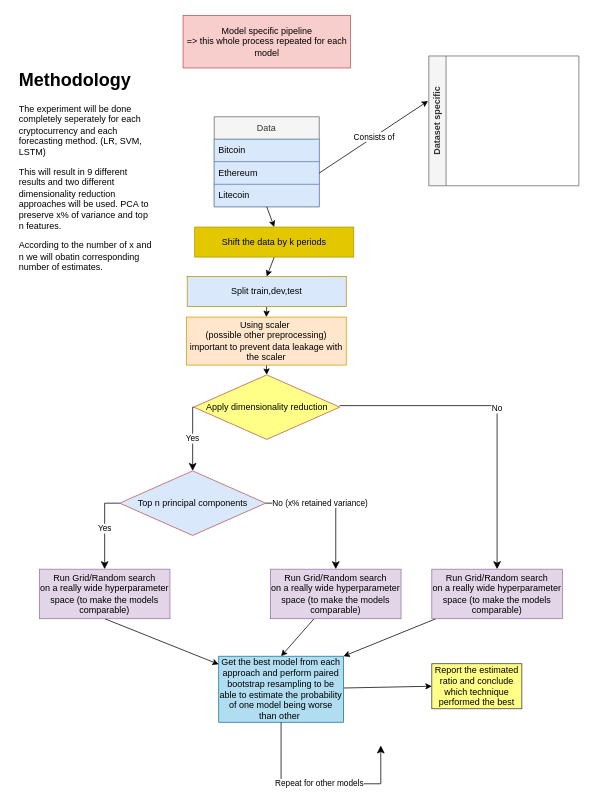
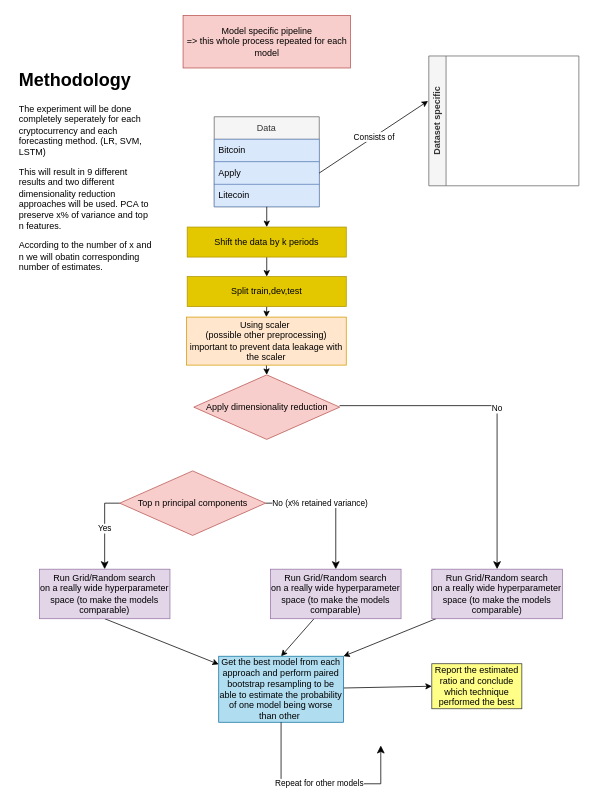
  <mxCell id="0" />
  <mxCell id="1" parent="0" />
  <mxCell id="2" value="Data" style="swimlane;fontStyle=0;childLayout=stackLayout;horizontal=1;startSize=30;horizontalStack=0;resizeParent=1;resizeParentMax=0;resizeLast=0;collapsible=1;marginBottom=0;whiteSpace=wrap;html=1;fillColor=#f5f5f5;fontColor=#333333;strokeColor=#666666;" parent="1" vertex="1"><mxGeometry x="285" y="155" width="140" height="120" as="geometry"><mxRectangle x="290" y="-1006" width="60" height="30" as="alternateBounds" /></mxGeometry></mxCell>
  <mxCell id="3" value="Bitcoin" style="text;strokeColor=#6c8ebf;fillColor=#dae8fc;align=left;verticalAlign=middle;spacingLeft=4;spacingRight=4;overflow=hidden;points=[[0,0.5],[1,0.5]];portConstraint=eastwest;rotatable=0;whiteSpace=wrap;html=1;" parent="2" vertex="1"><mxGeometry y="30" width="140" height="30" as="geometry" /></mxCell>
- <mxCell id="4" value="Ethereum&lt;span style=&quot;white-space: pre;&quot;&gt;&#09;&lt;/span&gt;" style="text;strokeColor=#6c8ebf;fillColor=#dae8fc;align=left;verticalAlign=middle;spacingLeft=4;spacingRight=4;overflow=hidden;points=[[0,0.5],[1,0.5]];portConstraint=eastwest;rotatable=0;whiteSpace=wrap;html=1;" parent="2" vertex="1"><mxGeometry y="60" width="140" height="30" as="geometry" /></mxCell>
+ <mxCell id="4" value="Apply&lt;span style=&quot;white-space: pre;&quot;&gt;&#09;&lt;/span&gt;" style="text;strokeColor=#6c8ebf;fillColor=#dae8fc;align=left;verticalAlign=middle;spacingLeft=4;spacingRight=4;overflow=hidden;points=[[0,0.5],[1,0.5]];portConstraint=eastwest;rotatable=0;whiteSpace=wrap;html=1;" parent="2" vertex="1"><mxGeometry y="60" width="140" height="30" as="geometry" /></mxCell>
  <mxCell id="5" value="Litecoin&lt;br&gt;" style="text;align=left;verticalAlign=middle;spacingLeft=4;spacingRight=4;overflow=hidden;points=[[0,0.5],[1,0.5]];portConstraint=eastwest;rotatable=0;whiteSpace=wrap;html=1;fillColor=#dae8fc;strokeColor=#6c8ebf;" parent="2" vertex="1"><mxGeometry y="90" width="140" height="30" as="geometry" /></mxCell>
  <mxCell id="6" value="Dataset specific" style="swimlane;horizontal=0;whiteSpace=wrap;html=1;fillColor=#f5f5f5;fontColor=#333333;strokeColor=#666666;" parent="1" vertex="1"><mxGeometry x="571" y="74" width="200" height="173" as="geometry" /></mxCell>
  <mxCell id="7" value="Consists of" style="edgeStyle=none;html=1;exitX=1;exitY=0.5;exitDx=0;exitDy=0;" parent="1" source="4" edge="1"><mxGeometry relative="1" as="geometry"><mxPoint x="570" y="134" as="targetPoint" /></mxGeometry></mxCell>
  <mxCell id="8" value="&lt;h1&gt;Methodology&lt;/h1&gt;&lt;p&gt;The experiment will be done completely seperately for each cryptocurrency and each forecasting method. (LR, SVM, LSTM)&amp;nbsp;&lt;/p&gt;&lt;p&gt;This will result in 9 different results and two different dimensionality reduction approaches will be used. PCA to preserve x% of variance and top n features.&lt;/p&gt;&lt;p&gt;According to the number of x and n we will obatin corresponding number of estimates.&lt;/p&gt;" style="text;html=1;strokeColor=none;fillColor=none;spacing=5;spacingTop=-20;whiteSpace=wrap;overflow=hidden;rounded=0;" parent="1" vertex="1"><mxGeometry x="20" y="87" width="190" height="281" as="geometry" /></mxCell>
  <mxCell id="9" style="edgeStyle=none;html=1;exitX=0.5;exitY=1;exitDx=0;exitDy=0;entryX=0.5;entryY=0;entryDx=0;entryDy=0;" parent="1" source="10" target="15" edge="1"><mxGeometry relative="1" as="geometry" /></mxCell>
- <mxCell id="10" value="Split train,dev,test" style="rounded=0;whiteSpace=wrap;html=1;fillColor=#dae8fc;fontColor=#000000;strokeColor=#B09500;" parent="1" vertex="1"><mxGeometry x="249" y="368" width="212" height="40" as="geometry" /></mxCell>
+ <mxCell id="10" value="Split train,dev,test" style="rounded=0;whiteSpace=wrap;html=1;fillColor=#e3c800;fontColor=#000000;strokeColor=#B09500;" parent="1" vertex="1"><mxGeometry x="249" y="368" width="212" height="40" as="geometry" /></mxCell>
  <mxCell id="11" style="edgeStyle=none;html=1;exitX=0.5;exitY=1;exitDx=0;exitDy=0;entryX=0.5;entryY=0;entryDx=0;entryDy=0;" parent="1" source="12" target="10" edge="1"><mxGeometry relative="1" as="geometry" /></mxCell>
- <mxCell id="12" value="Shift the data by k periods" style="rounded=0;whiteSpace=wrap;html=1;fillColor=#e3c800;fontColor=#000000;strokeColor=#B09500;" parent="1" vertex="1"><mxGeometry x="259" y="302" width="212" height="40" as="geometry" /></mxCell>
+ <mxCell id="12" value="Shift the data by k periods" style="rounded=0;whiteSpace=wrap;html=1;fillColor=#e3c800;fontColor=#000000;strokeColor=#B09500;" parent="1" vertex="1"><mxGeometry x="249" y="302" width="212" height="40" as="geometry" /></mxCell>
  <mxCell id="13" value="" style="endArrow=classic;html=1;exitX=0.5;exitY=1;exitDx=0;exitDy=0;entryX=0.5;entryY=0;entryDx=0;entryDy=0;" parent="1" source="2" target="12" edge="1"><mxGeometry width="50" height="50" relative="1" as="geometry"><mxPoint x="410" y="443" as="sourcePoint" /><mxPoint x="460" y="393" as="targetPoint" /></mxGeometry></mxCell>
  <mxCell id="14" style="edgeStyle=none;html=1;exitX=0.5;exitY=1;exitDx=0;exitDy=0;entryX=0.5;entryY=0;entryDx=0;entryDy=0;" parent="1" source="15" target="16" edge="1"><mxGeometry relative="1" as="geometry" /></mxCell>
  <mxCell id="15" value="Using scaler&amp;nbsp;&lt;br&gt;(possible other preprocessing)&lt;br&gt;important to prevent data leakage with the scaler" style="rounded=0;whiteSpace=wrap;html=1;fillColor=#ffe6cc;strokeColor=#d79b00;" parent="1" vertex="1"><mxGeometry x="248" y="422" width="213" height="64" as="geometry" /></mxCell>
- <mxCell id="16" value="Apply dimensionality reduction" style="rhombus;whiteSpace=wrap;html=1;fillColor=#ffff88;strokeColor=#b85450;" parent="1" vertex="1"><mxGeometry x="257.75" y="499" width="194.5" height="86" as="geometry" /></mxCell>
- <mxCell id="17" value="Yes" style="edgeStyle=segmentEdgeStyle;endArrow=classic;html=1;curved=0;rounded=0;endSize=8;startSize=8;exitX=0;exitY=0.5;exitDx=0;exitDy=0;entryX=0.5;entryY=0;entryDx=0;entryDy=0;" parent="1" source="16" target="19" edge="1"><mxGeometry width="50" height="50" relative="1" as="geometry"><mxPoint x="144" y="528" as="sourcePoint" /><mxPoint x="160" y="626" as="targetPoint" /></mxGeometry></mxCell>
+ <mxCell id="16" value="Apply dimensionality reduction" style="rhombus;whiteSpace=wrap;html=1;fillColor=#f8cecc;strokeColor=#b85450;" parent="1" vertex="1"><mxGeometry x="257.75" y="499" width="194.5" height="86" as="geometry" /></mxCell>
  <mxCell id="18" value="No" style="edgeStyle=segmentEdgeStyle;endArrow=classic;html=1;curved=0;rounded=0;endSize=8;startSize=8;exitX=0.999;exitY=0.477;exitDx=0;exitDy=0;exitPerimeter=0;entryX=0.5;entryY=0;entryDx=0;entryDy=0;" parent="1" source="16" target="27" edge="1"><mxGeometry width="50" height="50" relative="1" as="geometry"><mxPoint x="535.75" y="608" as="sourcePoint" /><mxPoint x="682" y="624" as="targetPoint" /></mxGeometry></mxCell>
- <mxCell id="19" value="Top n principal components" style="rhombus;whiteSpace=wrap;html=1;fillColor=#dae8fc;strokeColor=#b85450;" parent="1" vertex="1"><mxGeometry x="159" y="627" width="194.5" height="86" as="geometry" /></mxCell>
+ <mxCell id="19" value="Top n principal components" style="rhombus;whiteSpace=wrap;html=1;fillColor=#f8cecc;strokeColor=#b85450;" parent="1" vertex="1"><mxGeometry x="159" y="627" width="194.5" height="86" as="geometry" /></mxCell>
  <mxCell id="20" value="Yes" style="edgeStyle=segmentEdgeStyle;endArrow=classic;html=1;curved=0;rounded=0;endSize=8;startSize=8;exitX=0;exitY=0.5;exitDx=0;exitDy=0;entryX=0.5;entryY=0;entryDx=0;entryDy=0;" parent="1" source="19" target="23" edge="1"><mxGeometry width="50" height="50" relative="1" as="geometry"><mxPoint x="133.5" y="671" as="sourcePoint" /><mxPoint x="120" y="755" as="targetPoint" /></mxGeometry></mxCell>
  <mxCell id="21" value="No (x% retained variance)" style="edgeStyle=segmentEdgeStyle;endArrow=classic;html=1;curved=0;rounded=0;endSize=8;startSize=8;exitX=1;exitY=0.5;exitDx=0;exitDy=0;entryX=0.5;entryY=0;entryDx=0;entryDy=0;" parent="1" source="19" target="25" edge="1"><mxGeometry x="-0.212" width="50" height="50" relative="1" as="geometry"><mxPoint x="361.995" y="670.022" as="sourcePoint" /><mxPoint x="446" y="755" as="targetPoint" /><mxPoint as="offset" /></mxGeometry></mxCell>
  <mxCell id="22" style="edgeStyle=none;html=1;exitX=0.5;exitY=1;exitDx=0;exitDy=0;" parent="1" source="23" target="29" edge="1"><mxGeometry relative="1" as="geometry" /></mxCell>
  <mxCell id="23" value="Run Grid/Random search&lt;br&gt;on a really wide hyperparameter space (to make the models comparable)" style="rounded=0;whiteSpace=wrap;html=1;fillColor=#e1d5e7;strokeColor=#9673a6;" parent="1" vertex="1"><mxGeometry x="52" y="758" width="174" height="66" as="geometry" /></mxCell>
  <mxCell id="24" style="edgeStyle=none;html=1;entryX=0.5;entryY=0;entryDx=0;entryDy=0;" parent="1" source="25" target="29" edge="1"><mxGeometry relative="1" as="geometry" /></mxCell>
  <mxCell id="25" value="Run Grid/Random search&lt;br&gt;on a really wide hyperparameter space (to make the models comparable)" style="rounded=0;whiteSpace=wrap;html=1;fillColor=#e1d5e7;strokeColor=#9673a6;" parent="1" vertex="1"><mxGeometry x="360" y="758" width="174" height="66" as="geometry" /></mxCell>
  <mxCell id="26" style="edgeStyle=none;html=1;entryX=1;entryY=0;entryDx=0;entryDy=0;" parent="1" source="27" target="29" edge="1"><mxGeometry relative="1" as="geometry" /></mxCell>
  <mxCell id="27" value="Run Grid/Random search&lt;br&gt;on a really wide hyperparameter space (to make the models comparable)" style="rounded=0;whiteSpace=wrap;html=1;fillColor=#e1d5e7;strokeColor=#9673a6;" parent="1" vertex="1"><mxGeometry x="575" y="758" width="174" height="66" as="geometry" /></mxCell>
  <mxCell id="28" style="edgeStyle=none;html=1;entryX=0;entryY=0.5;entryDx=0;entryDy=0;" parent="1" source="29" target="30" edge="1"><mxGeometry relative="1" as="geometry" /></mxCell>
  <mxCell id="29" value="Get the best model from each approach and perform paired bootstrap resampling to be able to estimate the probability of one model being worse than other&amp;nbsp;" style="rounded=0;whiteSpace=wrap;html=1;fillColor=#b1ddf0;strokeColor=#10739e;" parent="1" vertex="1"><mxGeometry x="291" y="874" width="166.25" height="88" as="geometry" /></mxCell>
  <mxCell id="30" value="Report the estimated ratio and conclude which technique performed the best" style="rounded=0;whiteSpace=wrap;html=1;fillColor=#ffff88;strokeColor=#36393d;" parent="1" vertex="1"><mxGeometry x="575" y="884" width="120" height="60" as="geometry" /></mxCell>
  <mxCell id="31" value="Model specific pipeline&lt;br&gt;=&amp;gt; this whole process repeated for each model" style="text;html=1;strokeColor=#b85450;fillColor=#f8cecc;align=center;verticalAlign=middle;whiteSpace=wrap;rounded=0;" parent="1" vertex="1"><mxGeometry x="243.5" y="20" width="223" height="70" as="geometry" /></mxCell>
  <mxCell id="32" value="Repeat for other models" style="edgeStyle=segmentEdgeStyle;endArrow=classic;html=1;curved=0;rounded=0;endSize=8;startSize=8;exitX=0.5;exitY=1;exitDx=0;exitDy=0;" parent="1" source="29" edge="1"><mxGeometry width="50" height="50" relative="1" as="geometry"><mxPoint x="317" y="1006" as="sourcePoint" /><mxPoint x="507" y="993" as="targetPoint" /><Array as="points"><mxPoint x="374" y="1044" /></Array></mxGeometry></mxCell>
